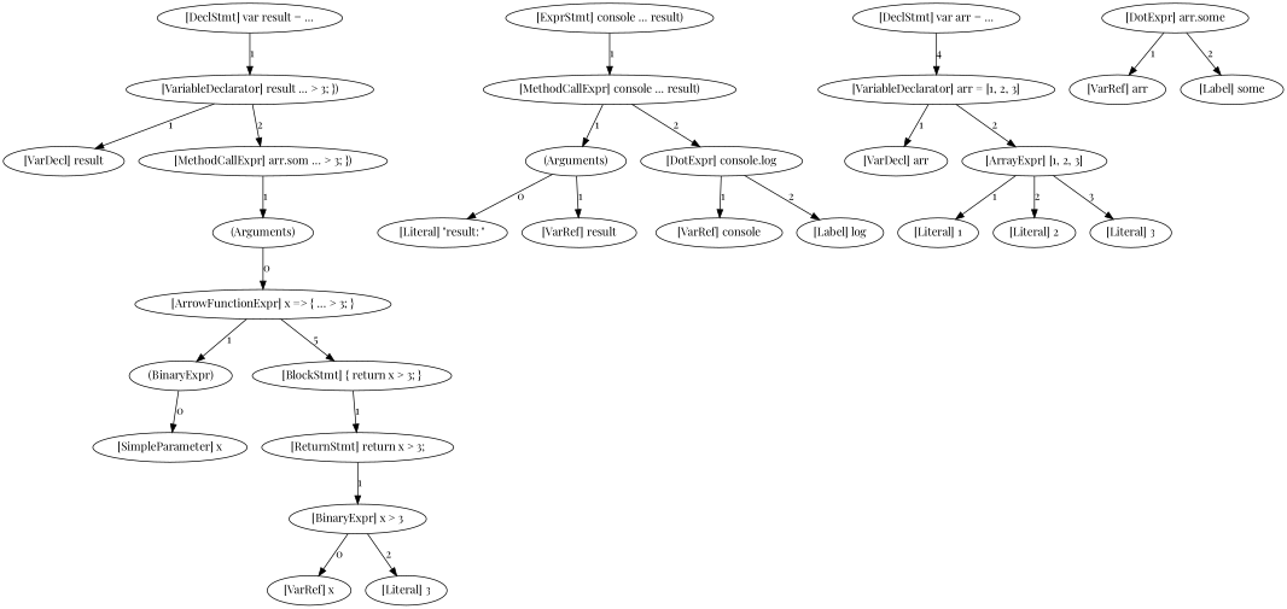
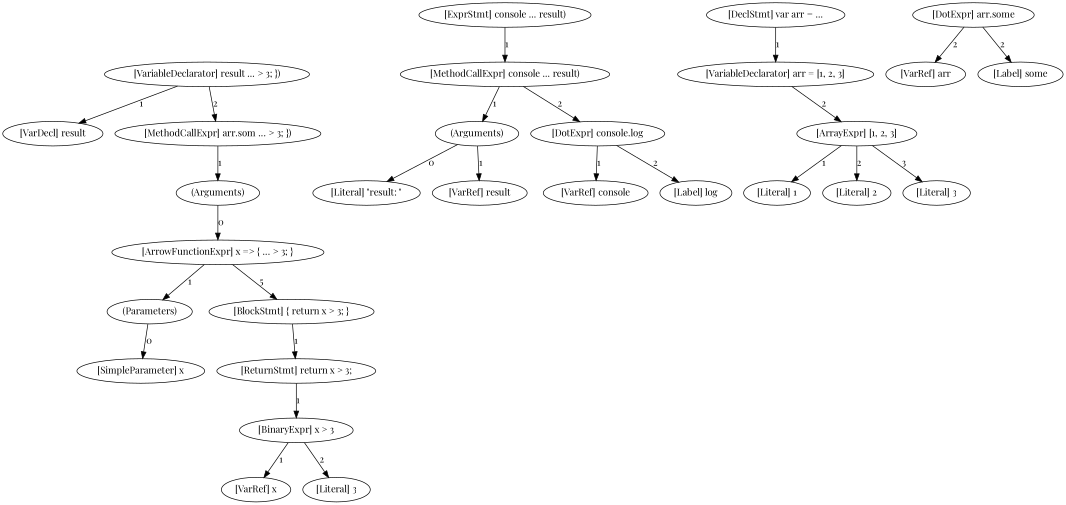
  digraph {
    compound=true
    fontname="Playfair Display"
    node [fontname="Playfair Display"]
    edge [fontname="Playfair Display"]
-   n1 [label="(BinaryExpr)"]
+   n1 [label="(Parameters)"]
    n2 [label="[SimpleParameter] x"]
    n3 [label="(Arguments)"]
    n4 [label="[ArrowFunctionExpr] x => { ... > 3; }"]
    n5 [label="[BlockStmt] { return x > 3; }"]
    n6 [label="(Arguments)"]
    n7 [label="[Literal] \"result: \""]
    n8 [label="[VarRef] result"]
    n9 [label="[VariableDeclarator] arr = [1, 2, 3]"]
-   n10 [label="[VarDecl] arr"]
    n11 [label="[ArrayExpr] [1, 2, 3]"]
    n12 [label="[Literal] 1"]
    n13 [label="[Literal] 2"]
    n14 [label="[Literal] 3"]
    n15 [label="[VariableDeclarator] result ... > 3; })"]
    n16 [label="[VarDecl] result"]
    n17 [label="[MethodCallExpr] arr.som ... > 3; })"]
    n18 [label="[DotExpr] arr.some"]
    n19 [label="[VarRef] arr"]
    n20 [label="[Label] some"]
    n21 [label="[ReturnStmt] return x > 3;"]
    n22 [label="[BinaryExpr] x > 3"]
    n23 [label="[VarRef] x"]
    n24 [label="[Literal] 3"]
    n25 [label="[MethodCallExpr] console ... result)"]
    n26 [label="[DotExpr] console.log"]
    n27 [label="[VarRef] console"]
    n28 [label="[Label] log"]
    n29 [label="[DeclStmt] var arr = ..."]
-   n30 [label="[DeclStmt] var result = ..."]
    n31 [label="[ExprStmt] console ... result)"]
    n1 -> n2 [label=0]
    n3 -> n4 [label=0]
    n4 -> n1 [label=1]
    n4 -> n5 [label=5]
    n5 -> n21 [label=1]
    n6 -> n7 [label=0]
    n6 -> n8 [label=1]
-   n9 -> n10 [label=1]
    n9 -> n11 [label=2]
    n11 -> n12 [label=1]
    n11 -> n13 [label=2]
    n11 -> n14 [label=3]
    n15 -> n16 [label=1]
    n15 -> n17 [label=2]
    n17 -> n3 [label=1]
-   n18 -> n19 [label=1]
+   n18 -> n19 [label=2]
    n18 -> n20 [label=2]
    n21 -> n22 [label=1]
-   n22 -> n23 [label=0]
+   n22 -> n23 [label=1]
    n22 -> n24 [label=2]
    n25 -> n6 [label=1]
    n25 -> n26 [label=2]
    n26 -> n27 [label=1]
    n26 -> n28 [label=2]
-   n29 -> n9 [label=4]
-   n30 -> n15 [label=1]
+   n29 -> n9 [label=1]
    n31 -> n25 [label=1]
  }
